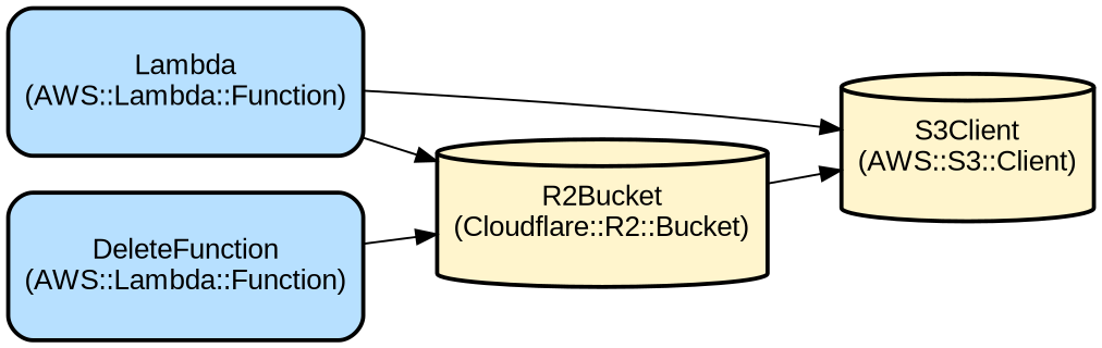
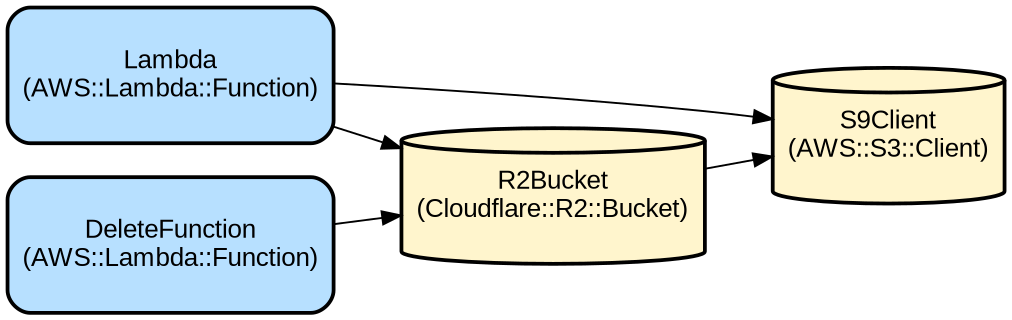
  digraph {
    rankdir=LR
    node [color=black fillcolor="#FFF5CD" fontname=Arial shape=cylinder style="filled,bold,rounded"]
-   n1 [height=1 label="S3Client\n(AWS::S3::Client)"]
+   n1 [height=1 label="S9Client\n(AWS::S3::Client)"]
    n2 [height=1 label="R2Bucket\n(Cloudflare::R2::Bucket)"]
    n3 [fillcolor="#B7E0FF" height=1 label="Lambda\n(AWS::Lambda::Function)" shape=rectangle]
    n4 [fillcolor="#B7E0FF" height=1 label="DeleteFunction\n(AWS::Lambda::Function)" shape=rectangle]
    n2 -> n1
    n3 -> n1
    n3 -> n2
    n4 -> n2
  }
